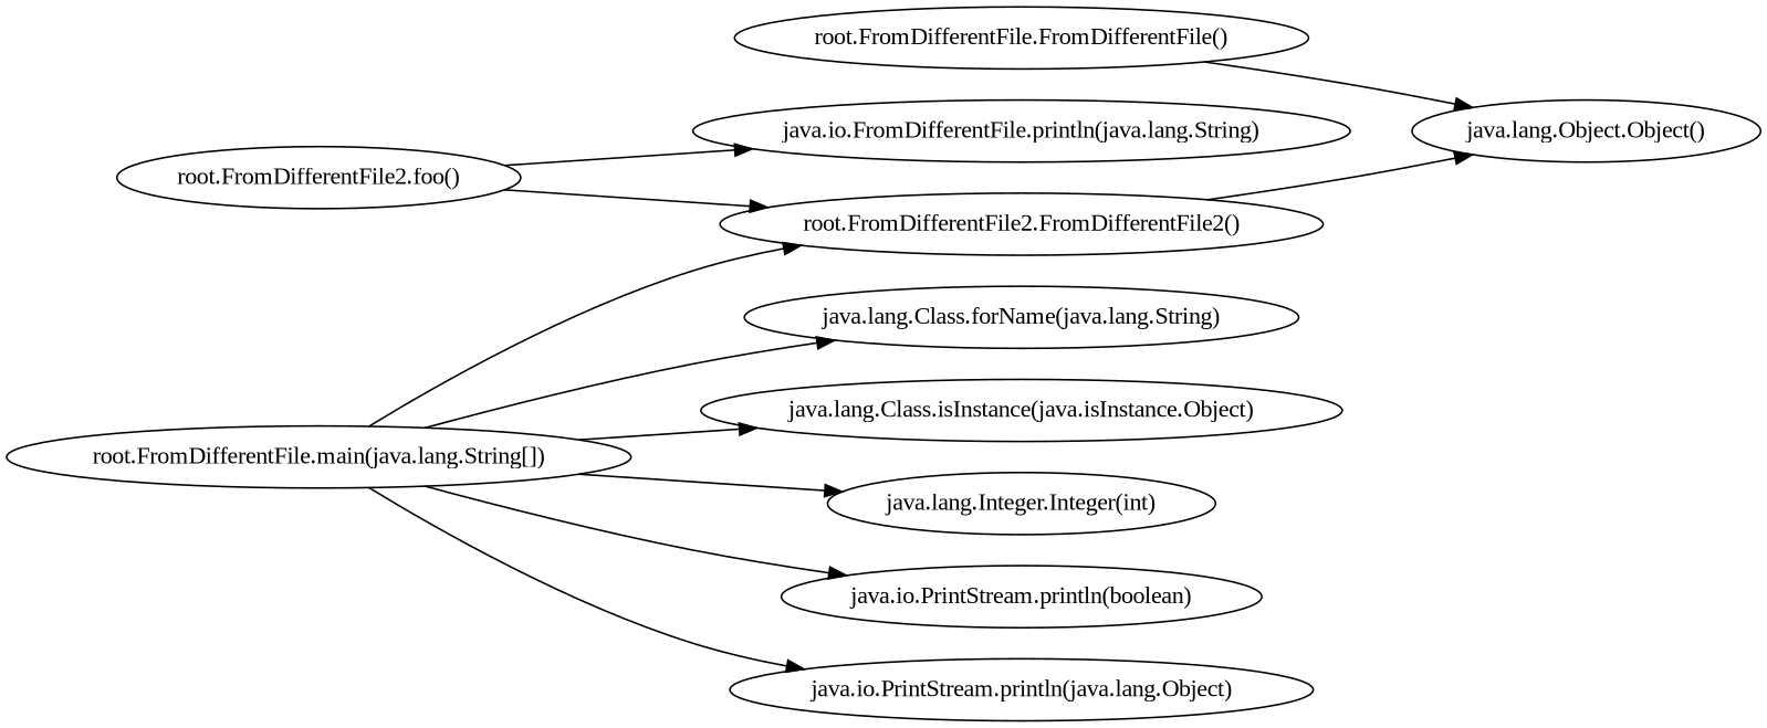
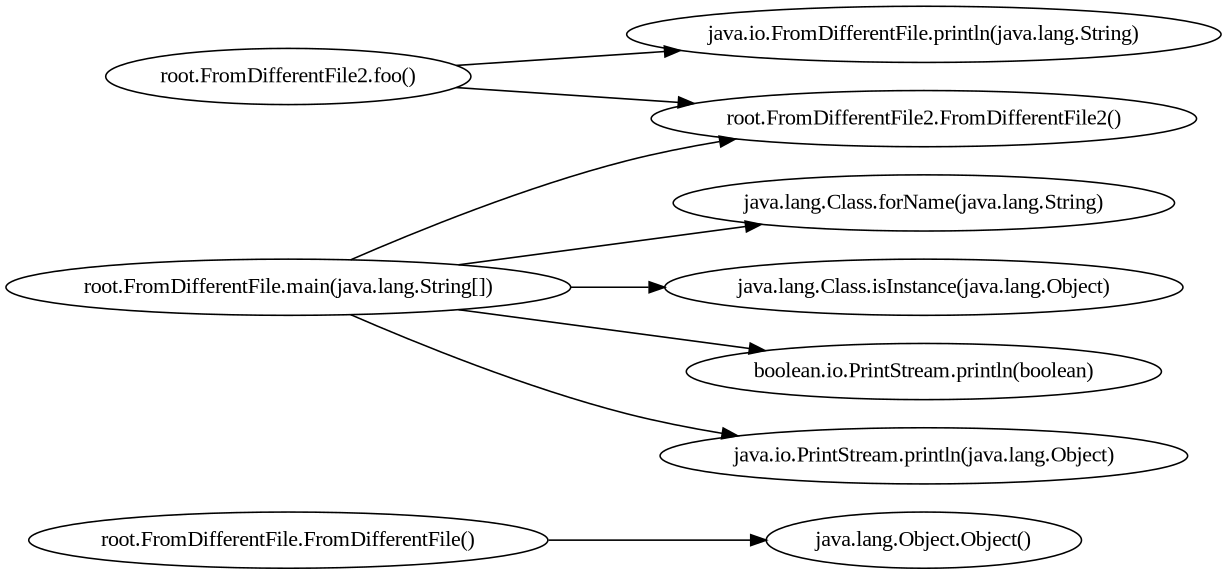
  digraph {
    fontname="Liberation Serif"
    rankdir=LR
    node [fontname="Liberation Serif"]
    edge [fontname="Liberation Serif"]
    n1 [label="root.FromDifferentFile.FromDifferentFile()"]
    n2 [label="java.lang.Object.Object()"]
    n3 [label="root.FromDifferentFile2.FromDifferentFile2()"]
    n4 [label="root.FromDifferentFile2.foo()"]
    n5 [label="java.io.FromDifferentFile.println(java.lang.String)"]
    n6 [label="java.lang.Class.forName(java.lang.String)"]
-   n7 [label="java.lang.Class.isInstance(java.isInstance.Object)"]
-   n8 [label="java.lang.Integer.Integer(int)"]
+   n7 [label="java.lang.Class.isInstance(java.lang.Object)"]
    n9 [label="root.FromDifferentFile.main(java.lang.String[])"]
-   n10 [label="java.io.PrintStream.println(boolean)"]
+   n10 [label="boolean.io.PrintStream.println(boolean)"]
    n11 [label="java.io.PrintStream.println(java.lang.Object)"]
    n1 -> n2
-   n3 -> n2
    n4 -> n3
    n4 -> n5
    n9 -> n3
    n9 -> n6
    n9 -> n7
-   n9 -> n8
    n9 -> n10
    n9 -> n11
  }
